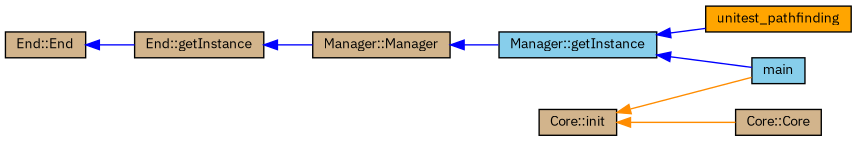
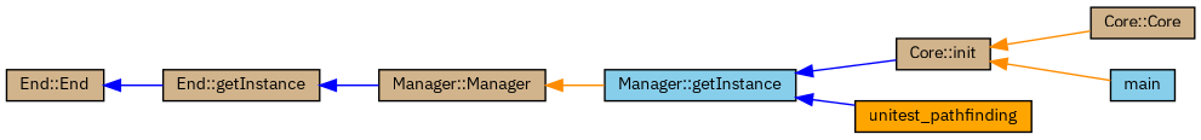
  digraph {
    fontname="IBM Plex Sans"
    rankdir=LR
    node [color=black fillcolor=tan fontname="IBM Plex Sans" fontsize=10 shape=record style=filled]
    edge [color=blue dir=back fontname="IBM Plex Sans" fontsize=10 labelfontname=Helvetica labelfontsize=10 style=solid]
    n1 [fontcolor=black height=0.2 label="End::End" width=0.4]
    n2 [height=0.2 label="End::getInstance" width=0.4]
    n3 [height=0.2 label="Manager::Manager" width=0.4]
    n4 [fillcolor=skyblue height=0.2 label="Manager::getInstance" width=0.4]
    n5 [height=0.2 label="Core::init" width=0.4]
    n6 [fillcolor=orange height=0.2 label=unitest_pathfinding width=0.4]
    n7 [height=0.2 label="Core::Core" width=0.4]
    n8 [fillcolor=skyblue height=0.2 label=main width=0.4]
    n1 -> n2
    n2 -> n3
-   n3 -> n4
-   n4 -> n8
+   n3 -> n4 [color=darkorange]
+   n4 -> n5
    n4 -> n6
    n5 -> n7 [color=darkorange]
    n5 -> n8 [color=darkorange]
  }
